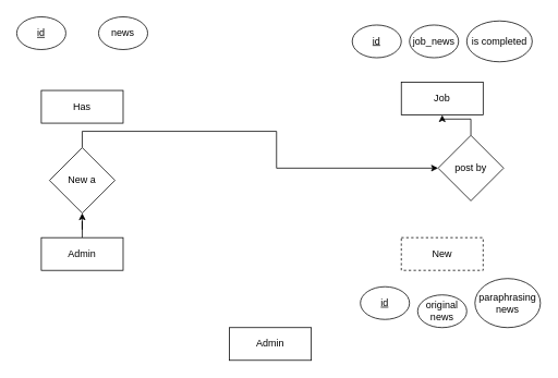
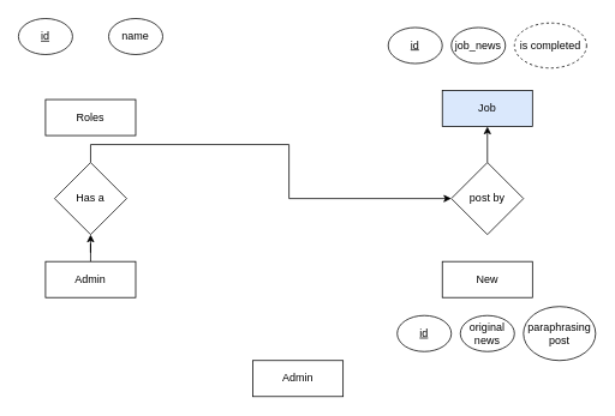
  <mxCell id="0" />
  <mxCell id="1" parent="0" />
- <mxCell id="2" value="Has" style="rounded=0;whiteSpace=wrap;html=1;" vertex="1" parent="1"><mxGeometry x="50" y="110" width="100" height="40" as="geometry" /></mxCell>
+ <mxCell id="2" value="Roles" style="rounded=0;whiteSpace=wrap;html=1;" vertex="1" parent="1"><mxGeometry x="50" y="110" width="100" height="40" as="geometry" /></mxCell>
  <mxCell id="3" value="&lt;u&gt;id&lt;/u&gt;" style="ellipse;whiteSpace=wrap;html=1;" vertex="1" parent="1"><mxGeometry x="20" y="20" width="60" height="40" as="geometry" /></mxCell>
- <mxCell id="4" value="news" style="ellipse;whiteSpace=wrap;html=1;" vertex="1" parent="1"><mxGeometry x="120" y="20" width="60" height="40" as="geometry" /></mxCell>
- <mxCell id="5" value="is completed" style="ellipse;whiteSpace=wrap;html=1;" vertex="1" parent="1"><mxGeometry x="570" y="25" width="80" height="50" as="geometry" /></mxCell>
+ <mxCell id="4" value="name" style="ellipse;whiteSpace=wrap;html=1;" vertex="1" parent="1"><mxGeometry x="120" y="20" width="60" height="40" as="geometry" /></mxCell>
+ <mxCell id="5" value="is completed" style="ellipse;whiteSpace=wrap;html=1;dashed=1;" vertex="1" parent="1"><mxGeometry x="570" y="25" width="80" height="50" as="geometry" /></mxCell>
  <mxCell id="6" value="&lt;u&gt;id&lt;/u&gt;" style="ellipse;whiteSpace=wrap;html=1;" vertex="1" parent="1"><mxGeometry x="430" y="30" width="60" height="40" as="geometry" /></mxCell>
- <mxCell id="7" value="Job" style="rounded=0;whiteSpace=wrap;html=1;" vertex="1" parent="1"><mxGeometry x="490" y="100" width="100" height="40" as="geometry" /></mxCell>
+ <mxCell id="7" value="Job" style="rounded=0;whiteSpace=wrap;html=1;fillColor=#dae8fc;" vertex="1" parent="1"><mxGeometry x="490" y="100" width="100" height="40" as="geometry" /></mxCell>
  <mxCell id="8" value="job_news" style="ellipse;whiteSpace=wrap;html=1;" vertex="1" parent="1"><mxGeometry x="500" y="30" width="60" height="40" as="geometry" /></mxCell>
- <mxCell id="9" value="New" style="rounded=0;whiteSpace=wrap;html=1;dashed=1;" vertex="1" parent="1"><mxGeometry x="490" y="290" width="100" height="40" as="geometry" /></mxCell>
+ <mxCell id="9" value="New" style="rounded=0;whiteSpace=wrap;html=1;" vertex="1" parent="1"><mxGeometry x="490" y="290" width="100" height="40" as="geometry" /></mxCell>
  <mxCell id="10" value="" style="edgeStyle=orthogonalEdgeStyle;rounded=0;orthogonalLoop=1;jettySize=auto;html=1;" edge="1" parent="1" source="11" target="17"><mxGeometry relative="1" as="geometry" /></mxCell>
  <mxCell id="11" value="Admin" style="rounded=0;whiteSpace=wrap;html=1;" vertex="1" parent="1"><mxGeometry x="50" y="290" width="100" height="40" as="geometry" /></mxCell>
  <mxCell id="12" value="&lt;u&gt;id&lt;/u&gt;" style="ellipse;whiteSpace=wrap;html=1;" vertex="1" parent="1"><mxGeometry x="440" y="350" width="60" height="40" as="geometry" /></mxCell>
- <mxCell id="13" value="original news" style="ellipse;whiteSpace=wrap;html=1;" vertex="1" parent="1"><mxGeometry x="510" y="360" width="60" height="40" as="geometry" /></mxCell>
- <mxCell id="14" value="paraphrasing news" style="ellipse;whiteSpace=wrap;html=1;" vertex="1" parent="1"><mxGeometry x="580" y="340" width="80" height="60" as="geometry" /></mxCell>
+ <mxCell id="13" value="original news" style="ellipse;whiteSpace=wrap;html=1;" vertex="1" parent="1"><mxGeometry x="510" y="350" width="60" height="40" as="geometry" /></mxCell>
+ <mxCell id="14" value="paraphrasing post" style="ellipse;whiteSpace=wrap;html=1;" vertex="1" parent="1"><mxGeometry x="580" y="340" width="80" height="60" as="geometry" /></mxCell>
  <mxCell id="15" value="Admin" style="rounded=0;whiteSpace=wrap;html=1;" vertex="1" parent="1"><mxGeometry x="280" y="400" width="100" height="40" as="geometry" /></mxCell>
  <mxCell id="16" style="edgeStyle=orthogonalEdgeStyle;rounded=0;orthogonalLoop=1;jettySize=auto;html=1;exitX=0.5;exitY=0;exitDx=0;exitDy=0;" edge="1" parent="1" source="17" target="19"><mxGeometry relative="1" as="geometry" /></mxCell>
- <mxCell id="17" value="New a" style="rhombus;whiteSpace=wrap;html=1;" vertex="1" parent="1"><mxGeometry x="60" y="180" width="80" height="80" as="geometry" /></mxCell>
+ <mxCell id="17" value="Has a" style="rhombus;whiteSpace=wrap;html=1;" vertex="1" parent="1"><mxGeometry x="60" y="180" width="80" height="80" as="geometry" /></mxCell>
  <mxCell id="18" style="edgeStyle=orthogonalEdgeStyle;rounded=0;orthogonalLoop=1;jettySize=auto;html=1;exitX=0.5;exitY=0;exitDx=0;exitDy=0;entryX=0.5;entryY=1;entryDx=0;entryDy=0;" edge="1" parent="1" source="19" target="7"><mxGeometry relative="1" as="geometry" /></mxCell>
- <mxCell id="19" value="post by" style="rhombus;whiteSpace=wrap;html=1;" vertex="1" parent="1"><mxGeometry x="535" y="165" width="80" height="80" as="geometry" /></mxCell>
+ <mxCell id="19" value="post by" style="rhombus;whiteSpace=wrap;html=1;" vertex="1" parent="1"><mxGeometry x="500" y="180" width="80" height="80" as="geometry" /></mxCell>
